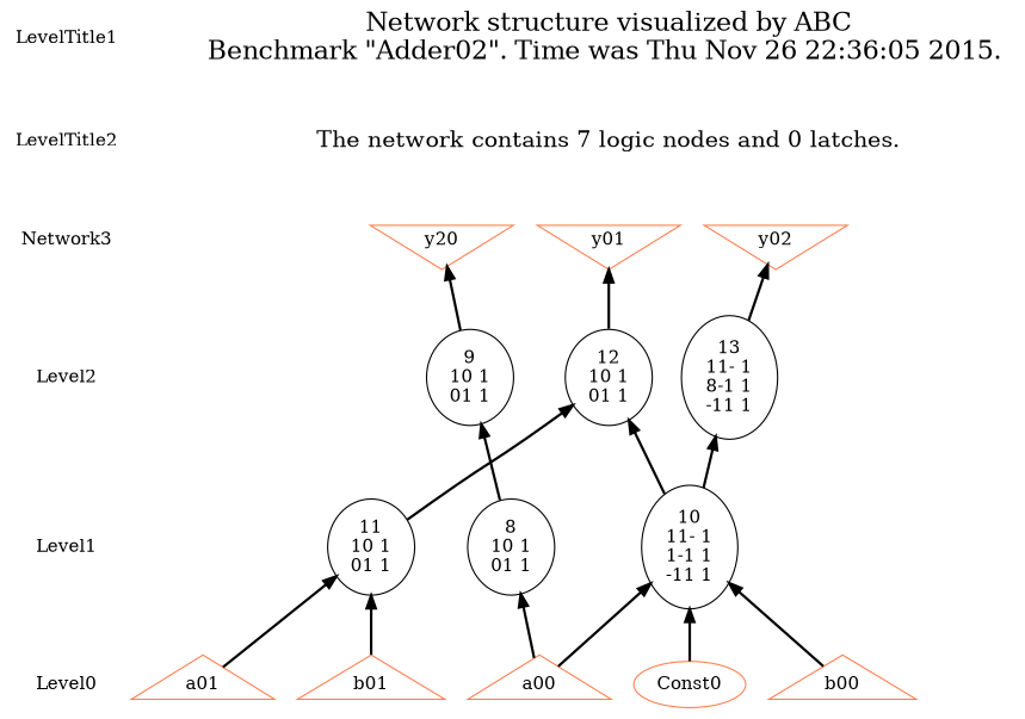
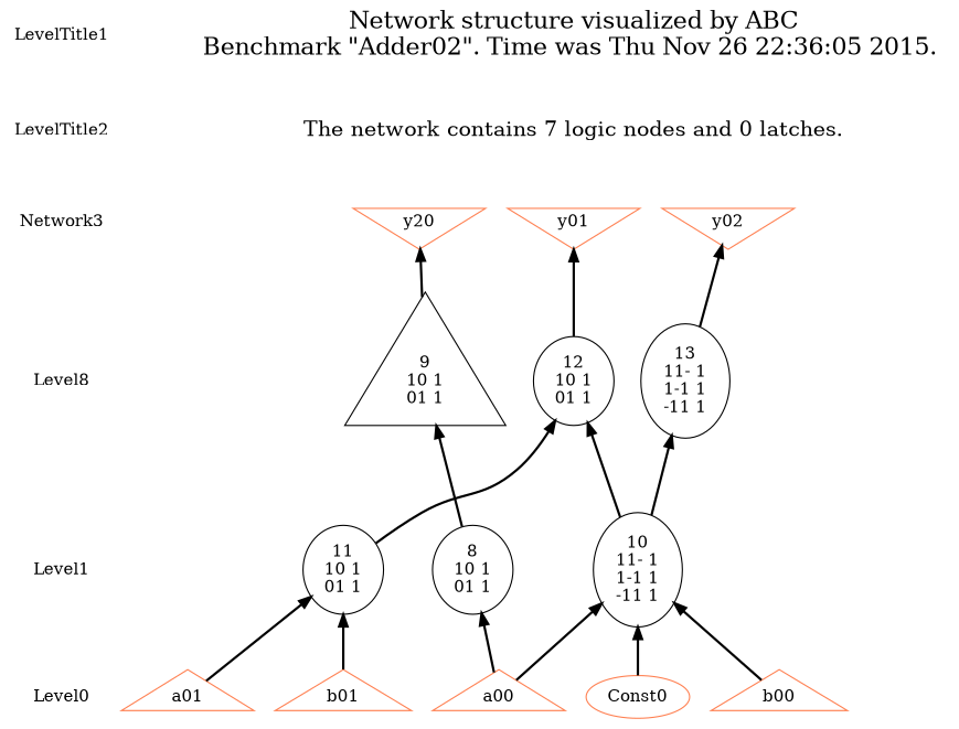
  digraph {
    node [shape=plaintext]
    edge [dir=back style=bold]
    LevelTitle1
    LevelTitle2
    n3 [label=Network3]
-   Level2
+   Level2 [label=Level8]
    Level1
    Level0
    n7 [fontname="Times-Roman" fontsize=20 label="Network structure visualized by ABC\nBenchmark \"Adder02\". Time was Thu Nov 26 22:36:05 2015. "]
    n8 [fontname="Times-Roman" fontsize=18 label="The network contains 7 logic nodes and 0 latches.\n"]
    n9 [color=coral fillcolor=coral label=y20 shape=invtriangle]
    n10 [color=coral fillcolor=coral label=y01 shape=invtriangle]
    n11 [color=coral fillcolor=coral label=y02 shape=invtriangle]
-   n12 [label="9\n10 1\n01 1" shape=ellipse]
+   n12 [label="9\n10 1\n01 1" shape=triangle]
    n13 [label="12\n10 1\n01 1" shape=ellipse]
-   n14 [label="13\n11- 1\n8-1 1\n-11 1" shape=ellipse]
+   n14 [label="13\n11- 1\n1-1 1\n-11 1" shape=ellipse]
    n15 [label="8\n10 1\n01 1" shape=ellipse]
    n16 [label="10\n11- 1\n1-1 1\n-11 1" shape=ellipse]
    n17 [label="11\n10 1\n01 1" shape=ellipse]
    n18 [color=coral fillcolor=coral label=a00 shape=triangle]
    n19 [color=coral fillcolor=coral label=a01 shape=triangle]
    n20 [color=coral fillcolor=coral label=b00 shape=triangle]
    n21 [color=coral fillcolor=coral label=b01 shape=triangle]
    n22 [color=coral fillcolor=coral label=Const0 shape=ellipse]
    subgraph sub_1 {
      LevelTitle1
      LevelTitle2
      n3
      Level2
      Level1
      Level0
    }
    subgraph sub_2 {
      rank=same
      LevelTitle1
      n7
    }
    subgraph sub_3 {
      rank=same
      LevelTitle2
      n8
    }
    subgraph sub_4 {
      rank=same
      n3
      n9
      n10
      n11
    }
    subgraph sub_5 {
      rank=same
      Level2
      n12
      n13
      n14
    }
    subgraph sub_6 {
      rank=same
      Level1
      n15
      n16
      n17
    }
    subgraph sub_7 {
      rank=same
      Level0
      n18
      n19
      n20
      n21
      n22
    }
    LevelTitle1 -> LevelTitle2 [style=invis]
    LevelTitle2 -> n3 [style=invis]
    n3 -> Level2 [style=invis]
    Level2 -> Level1 [style=invis]
    Level1 -> Level0 [style=invis]
    n7 -> n8 [style=invis]
    n8 -> n9 [style=invis]
    n8 -> n10 [style=invis]
    n8 -> n11 [style=invis]
    n9 -> n12
    n10 -> n13
    n11 -> n14
    n12 -> n15
    n13 -> n16
    n13 -> n17
    n14 -> n16
    n15 -> n18
    n16 -> n18
    n16 -> n20
    n16 -> n22
    n17 -> n19
    n17 -> n21
  }
